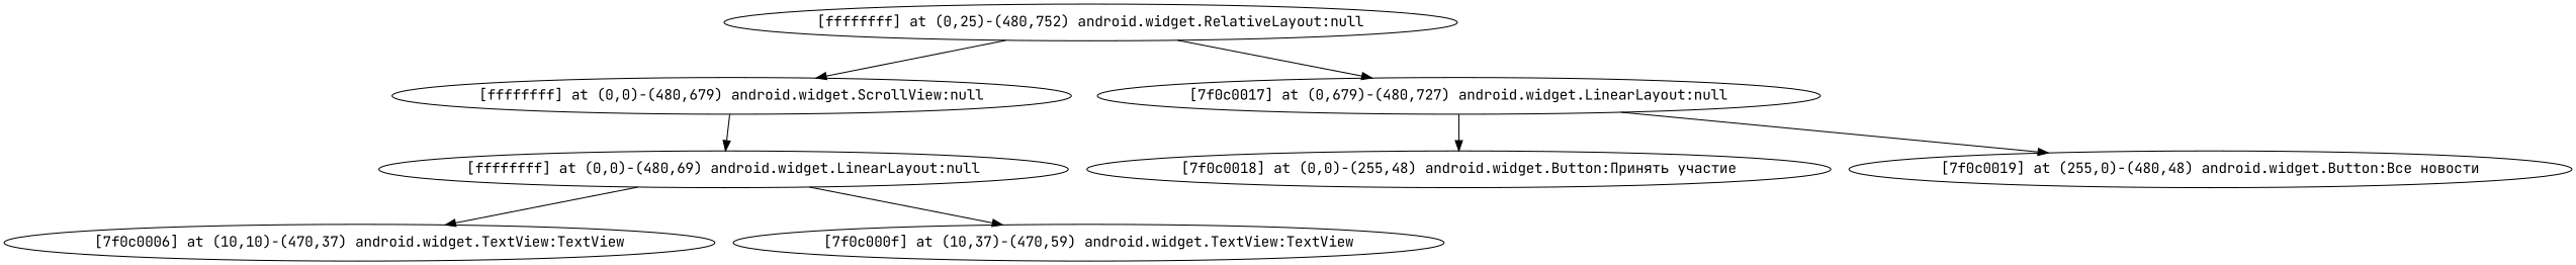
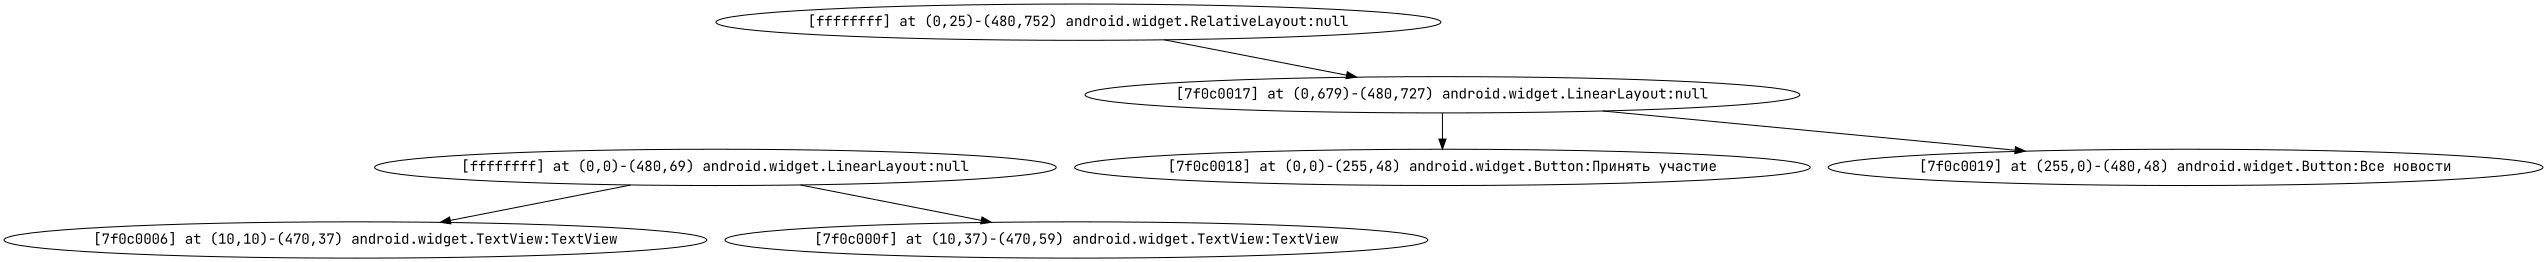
  strict digraph {
    fontname="JetBrains Mono"
    node [fontname="JetBrains Mono"]
    edge [fontname="JetBrains Mono"]
    n1 [label="[ffffffff] at (0,25)-(480,752) android.widget.RelativeLayout:null"]
-   n2 [label="[ffffffff] at (0,0)-(480,679) android.widget.ScrollView:null"]
    n3 [label="[7f0c0017] at (0,679)-(480,727) android.widget.LinearLayout:null"]
    n4 [label="[ffffffff] at (0,0)-(480,69) android.widget.LinearLayout:null"]
    n5 [label="[7f0c0006] at (10,10)-(470,37) android.widget.TextView:TextView"]
    n6 [label="[7f0c000f] at (10,37)-(470,59) android.widget.TextView:TextView"]
    n7 [label="[7f0c0018] at (0,0)-(255,48) android.widget.Button:Принять участие"]
    n8 [label="[7f0c0019] at (255,0)-(480,48) android.widget.Button:Все новости"]
-   n1 -> n2
    n1 -> n3
-   n2 -> n4
    n3 -> n7
    n3 -> n8
    n4 -> n5
    n4 -> n6
  }
